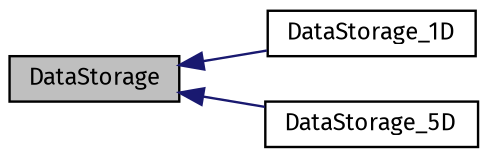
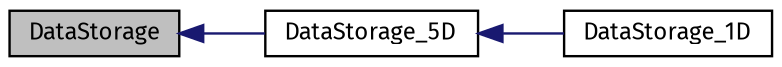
  digraph {
    fontname="Fira Sans"
    rankdir=LR
    node [color=black fillcolor=white fontname="Fira Sans" fontsize=10 shape=record style=filled]
    edge [color=midnightblue dir=back fontname="Fira Sans" fontsize=10 labelfontname=Helvetica labelfontsize=10 style=solid]
    n1 [fillcolor=grey75 fontcolor=black height=0.2 label=DataStorage width=0.4]
    n2 [height=0.2 label=DataStorage_1D width=0.4]
    n3 [height=0.2 label=DataStorage_5D width=0.4]
-   n1 -> n2
+   n3 -> n2
    n1 -> n3
  }
